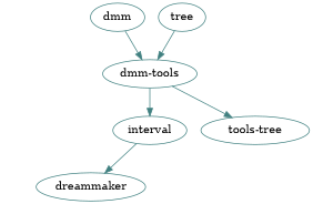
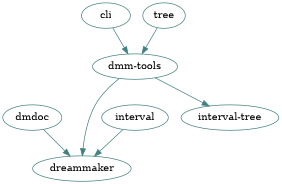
  strict digraph {
    node [color="#408080" fillcolor=white style=filled]
    edge [color="#408080"]
+   dmdoc
    dreammaker
    n3 [label=interval]
    "dmm-tools"
-   "interval-tree" [label="tools-tree"]
-   cli [label=dmm]
+   "interval-tree"
+   cli
    n7 [label=tree]
+   dmdoc -> dreammaker
    n3 -> dreammaker
-   "dmm-tools" -> n3
+   "dmm-tools" -> dreammaker
    "dmm-tools" -> "interval-tree"
    cli -> "dmm-tools"
    n7 -> "dmm-tools"
  }
